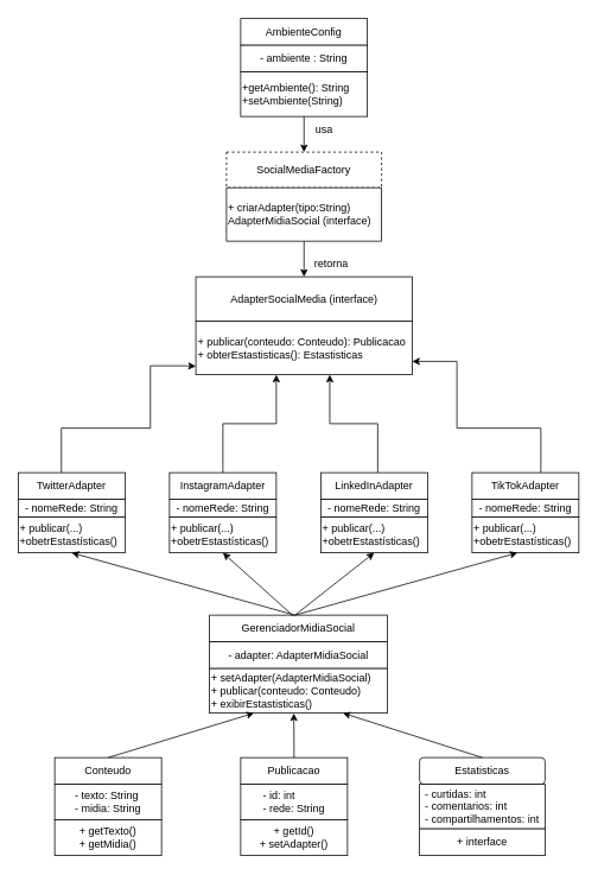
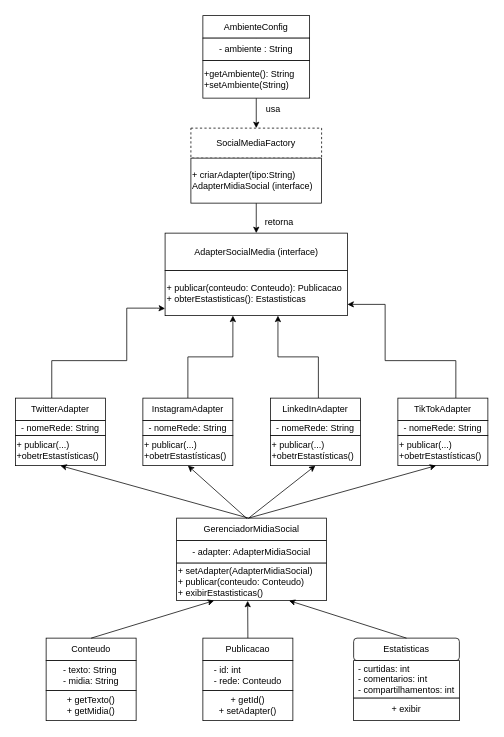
  <mxCell id="0" />
  <mxCell id="1" parent="0" />
  <mxCell id="2" value="" style="edgeStyle=orthogonalEdgeStyle;rounded=0;orthogonalLoop=1;jettySize=auto;html=1;" edge="1" parent="1" source="3" target="5"><mxGeometry relative="1" as="geometry" /></mxCell>
  <mxCell id="3" value="AmbienteConfig" style="rounded=0;whiteSpace=wrap;html=1;" vertex="1" parent="1"><mxGeometry x="270" y="20" width="142.34" height="30" as="geometry" /></mxCell>
  <mxCell id="4" value="" style="edgeStyle=orthogonalEdgeStyle;rounded=0;orthogonalLoop=1;jettySize=auto;html=1;" edge="1" parent="1" source="5" target="7"><mxGeometry relative="1" as="geometry" /></mxCell>
  <mxCell id="5" value="- ambiente : String" style="whiteSpace=wrap;html=1;rounded=0;" vertex="1" parent="1"><mxGeometry x="270" y="50" width="142.34" height="30" as="geometry" /></mxCell>
  <mxCell id="6" value="" style="edgeStyle=orthogonalEdgeStyle;rounded=0;orthogonalLoop=1;jettySize=auto;html=1;" edge="1" parent="1" source="7" target="9"><mxGeometry relative="1" as="geometry" /></mxCell>
  <mxCell id="7" value="&lt;div style=&quot;text-align: justify;&quot;&gt;&lt;span style=&quot;background-color: transparent; color: light-dark(rgb(0, 0, 0), rgb(255, 255, 255));&quot;&gt;+getAmbiente(): String&lt;/span&gt;&lt;/div&gt;&lt;div style=&quot;text-align: justify;&quot;&gt;+setAmbiente(String)&lt;/div&gt;" style="whiteSpace=wrap;html=1;rounded=0;align=left;" vertex="1" parent="1"><mxGeometry x="270" y="80" width="142.34" height="50" as="geometry" /></mxCell>
  <mxCell id="8" value="" style="edgeStyle=orthogonalEdgeStyle;rounded=0;orthogonalLoop=1;jettySize=auto;html=1;" edge="1" parent="1" source="9" target="11"><mxGeometry relative="1" as="geometry" /></mxCell>
  <mxCell id="9" value="SocialMediaFactory" style="whiteSpace=wrap;html=1;rounded=0;dashed=1;" vertex="1" parent="1"><mxGeometry x="254.04" y="170" width="174.26" height="40" as="geometry" /></mxCell>
  <mxCell id="10" value="" style="edgeStyle=orthogonalEdgeStyle;rounded=0;orthogonalLoop=1;jettySize=auto;html=1;" edge="1" parent="1" source="11" target="14"><mxGeometry relative="1" as="geometry" /></mxCell>
  <mxCell id="11" value="+ criarAdapter(tipo:String) AdapterMidiaSocial (interface)" style="whiteSpace=wrap;html=1;rounded=0;align=left;" vertex="1" parent="1"><mxGeometry x="254.04" y="210" width="174.26" height="60" as="geometry" /></mxCell>
  <mxCell id="12" value="usa" style="text;html=1;whiteSpace=wrap;strokeColor=none;fillColor=none;align=center;verticalAlign=middle;rounded=0;" vertex="1" parent="1"><mxGeometry x="334" y="130" width="60" height="30" as="geometry" /></mxCell>
  <mxCell id="13" value="" style="edgeStyle=orthogonalEdgeStyle;rounded=0;orthogonalLoop=1;jettySize=auto;html=1;" edge="1" parent="1" source="14" target="15"><mxGeometry relative="1" as="geometry" /></mxCell>
  <mxCell id="14" value="AdapterSocialMedia (interface)" style="whiteSpace=wrap;html=1;rounded=0;align=center;" vertex="1" parent="1"><mxGeometry x="219.61" y="310" width="243.12" height="50" as="geometry" /></mxCell>
  <mxCell id="15" value="+ publicar(conteudo: Conteudo): Publicacao&lt;div&gt;+ obterEstastisticas(): Estastisticas&lt;/div&gt;" style="whiteSpace=wrap;html=1;rounded=0;align=left;" vertex="1" parent="1"><mxGeometry x="219.61" y="360" width="243.12" height="60" as="geometry" /></mxCell>
  <mxCell id="16" value="retorna" style="text;html=1;whiteSpace=wrap;strokeColor=none;fillColor=none;align=center;verticalAlign=middle;rounded=0;" vertex="1" parent="1"><mxGeometry x="341.56" y="280" width="60" height="30" as="geometry" /></mxCell>
  <mxCell id="17" value="" style="edgeStyle=orthogonalEdgeStyle;rounded=0;orthogonalLoop=1;jettySize=auto;html=1;" edge="1" parent="1" source="19" target="21"><mxGeometry relative="1" as="geometry" /></mxCell>
  <mxCell id="18" value="" style="edgeStyle=orthogonalEdgeStyle;rounded=0;orthogonalLoop=1;jettySize=auto;html=1;entryX=0.006;entryY=0.843;entryDx=0;entryDy=0;entryPerimeter=0;" edge="1" parent="1"><mxGeometry relative="1" as="geometry"><mxPoint x="68.544" y="530" as="sourcePoint" /><mxPoint x="219.609" y="410.58" as="targetPoint" /><Array as="points"><mxPoint x="68.54" y="480" /><mxPoint x="168.54" y="480" /><mxPoint x="168.54" y="410" /><mxPoint x="208.54" y="410" /></Array></mxGeometry></mxCell>
  <mxCell id="19" value="TwitterAdapter" style="rounded=0;whiteSpace=wrap;html=1;" vertex="1" parent="1"><mxGeometry x="20" y="530" width="120" height="30" as="geometry" /></mxCell>
  <mxCell id="20" value="" style="edgeStyle=orthogonalEdgeStyle;rounded=0;orthogonalLoop=1;jettySize=auto;html=1;" edge="1" parent="1" source="21" target="22"><mxGeometry relative="1" as="geometry" /></mxCell>
  <mxCell id="21" value="- nomeRede: String" style="whiteSpace=wrap;html=1;rounded=0;" vertex="1" parent="1"><mxGeometry x="20" y="560" width="120" height="20" as="geometry" /></mxCell>
  <mxCell id="22" value="+ publicar(...)&lt;div&gt;+obetrEstastísticas()&lt;/div&gt;" style="whiteSpace=wrap;html=1;rounded=0;align=left;" vertex="1" parent="1"><mxGeometry x="20" y="580" width="120" height="40" as="geometry" /></mxCell>
  <mxCell id="23" value="" style="edgeStyle=orthogonalEdgeStyle;rounded=0;orthogonalLoop=1;jettySize=auto;html=1;" edge="1" parent="1" source="25" target="27"><mxGeometry relative="1" as="geometry" /></mxCell>
  <mxCell id="24" value="" style="edgeStyle=orthogonalEdgeStyle;rounded=0;orthogonalLoop=1;jettySize=auto;html=1;" edge="1" parent="1" source="25"><mxGeometry relative="1" as="geometry"><mxPoint x="310" y="420" as="targetPoint" /><Array as="points"><mxPoint x="250" y="475" /><mxPoint x="310" y="475" /><mxPoint x="310" y="420" /></Array></mxGeometry></mxCell>
  <mxCell id="25" value="InstagramAdapter" style="rounded=0;whiteSpace=wrap;html=1;" vertex="1" parent="1"><mxGeometry x="190" y="530" width="120" height="30" as="geometry" /></mxCell>
  <mxCell id="26" value="" style="edgeStyle=orthogonalEdgeStyle;rounded=0;orthogonalLoop=1;jettySize=auto;html=1;" edge="1" parent="1" source="27" target="28"><mxGeometry relative="1" as="geometry" /></mxCell>
  <mxCell id="27" value="- nomeRede: String" style="whiteSpace=wrap;html=1;rounded=0;" vertex="1" parent="1"><mxGeometry x="190" y="560" width="120" height="20" as="geometry" /></mxCell>
  <mxCell id="28" value="+ publicar(...)&lt;div&gt;+obetrEstastísticas()&lt;/div&gt;" style="whiteSpace=wrap;html=1;rounded=0;align=left;" vertex="1" parent="1"><mxGeometry x="190" y="580" width="120" height="40" as="geometry" /></mxCell>
  <mxCell id="29" value="" style="edgeStyle=orthogonalEdgeStyle;rounded=0;orthogonalLoop=1;jettySize=auto;html=1;" edge="1" parent="1" source="31" target="33"><mxGeometry relative="1" as="geometry" /></mxCell>
  <mxCell id="30" value="" style="edgeStyle=orthogonalEdgeStyle;rounded=0;orthogonalLoop=1;jettySize=auto;html=1;entryX=0.619;entryY=1;entryDx=0;entryDy=0;entryPerimeter=0;" edge="1" parent="1" target="15"><mxGeometry relative="1" as="geometry"><mxPoint x="424.004" y="530" as="sourcePoint" /><mxPoint x="304.004" y="420" as="targetPoint" /><Array as="points"><mxPoint x="424" y="475" /><mxPoint x="370" y="475" /></Array></mxGeometry></mxCell>
  <mxCell id="31" value="LinkedInAdapter" style="rounded=0;whiteSpace=wrap;html=1;" vertex="1" parent="1"><mxGeometry x="360" y="530" width="120" height="30" as="geometry" /></mxCell>
  <mxCell id="32" value="" style="edgeStyle=orthogonalEdgeStyle;rounded=0;orthogonalLoop=1;jettySize=auto;html=1;" edge="1" parent="1" source="33" target="34"><mxGeometry relative="1" as="geometry" /></mxCell>
  <mxCell id="33" value="- nomeRede: String" style="whiteSpace=wrap;html=1;rounded=0;" vertex="1" parent="1"><mxGeometry x="360" y="560" width="120" height="20" as="geometry" /></mxCell>
  <mxCell id="34" value="+ publicar(...)&lt;div&gt;+obetrEstastísticas()&lt;/div&gt;" style="whiteSpace=wrap;html=1;rounded=0;align=left;" vertex="1" parent="1"><mxGeometry x="360" y="580" width="120" height="40" as="geometry" /></mxCell>
  <mxCell id="35" value="" style="edgeStyle=orthogonalEdgeStyle;rounded=0;orthogonalLoop=1;jettySize=auto;html=1;" edge="1" parent="1" source="37" target="39"><mxGeometry relative="1" as="geometry" /></mxCell>
  <mxCell id="36" value="" style="edgeStyle=orthogonalEdgeStyle;rounded=0;orthogonalLoop=1;jettySize=auto;html=1;entryX=1;entryY=0.75;entryDx=0;entryDy=0;" edge="1" parent="1" target="15"><mxGeometry relative="1" as="geometry"><mxPoint x="607.314" y="530" as="sourcePoint" /><mxPoint x="480.01" y="405" as="targetPoint" /><Array as="points"><mxPoint x="607" y="480" /><mxPoint x="513" y="480" /><mxPoint x="513" y="405" /></Array></mxGeometry></mxCell>
  <mxCell id="37" value="TikTok&lt;span style=&quot;background-color: transparent; color: light-dark(rgb(0, 0, 0), rgb(255, 255, 255));&quot;&gt;Adapter&lt;/span&gt;" style="rounded=0;whiteSpace=wrap;html=1;" vertex="1" parent="1"><mxGeometry x="530" y="530" width="120" height="30" as="geometry" /></mxCell>
  <mxCell id="38" value="" style="edgeStyle=orthogonalEdgeStyle;rounded=0;orthogonalLoop=1;jettySize=auto;html=1;" edge="1" parent="1" source="39" target="40"><mxGeometry relative="1" as="geometry" /></mxCell>
  <mxCell id="39" value="- nomeRede: String" style="whiteSpace=wrap;html=1;rounded=0;" vertex="1" parent="1"><mxGeometry x="530" y="560" width="120" height="20" as="geometry" /></mxCell>
  <mxCell id="40" value="+ publicar(...)&lt;div&gt;+obetrEstastísticas()&lt;/div&gt;" style="whiteSpace=wrap;html=1;rounded=0;align=left;" vertex="1" parent="1"><mxGeometry x="530" y="580" width="120" height="40" as="geometry" /></mxCell>
  <mxCell id="41" value="" style="edgeStyle=orthogonalEdgeStyle;rounded=0;orthogonalLoop=1;jettySize=auto;html=1;" edge="1" parent="1" source="42" target="44"><mxGeometry relative="1" as="geometry" /></mxCell>
  <mxCell id="42" value="GerenciadorMidiaSocial" style="rounded=0;whiteSpace=wrap;html=1;" vertex="1" parent="1"><mxGeometry x="235" y="690" width="199.83" height="30" as="geometry" /></mxCell>
  <mxCell id="43" value="" style="edgeStyle=orthogonalEdgeStyle;rounded=0;orthogonalLoop=1;jettySize=auto;html=1;" edge="1" parent="1" source="44" target="45"><mxGeometry relative="1" as="geometry" /></mxCell>
  <mxCell id="44" value="- adapter: AdapterMidiaSocial" style="whiteSpace=wrap;html=1;rounded=0;" vertex="1" parent="1"><mxGeometry x="235" y="720" width="199.83" height="30" as="geometry" /></mxCell>
  <mxCell id="45" value="&lt;div style=&quot;text-align: justify;&quot;&gt;+ setAdapter(AdapterMidiaSocial)&lt;/div&gt;&lt;div style=&quot;text-align: justify;&quot;&gt;+ publicar(conteudo: Conteudo)&lt;/div&gt;&lt;div style=&quot;text-align: justify;&quot;&gt;+ exibirEstastisticas()&lt;/div&gt;" style="whiteSpace=wrap;html=1;rounded=0;align=left;" vertex="1" parent="1"><mxGeometry x="235" y="750" width="199.83" height="50" as="geometry" /></mxCell>
  <mxCell id="46" value="" style="endArrow=classic;html=1;rounded=0;exitX=0.48;exitY=0;exitDx=0;exitDy=0;exitPerimeter=0;entryX=0.425;entryY=1;entryDx=0;entryDy=0;entryPerimeter=0;" edge="1" parent="1" source="42" target="40"><mxGeometry width="50" height="50" relative="1" as="geometry"><mxPoint x="351" y="700" as="sourcePoint" /><mxPoint x="401" y="650" as="targetPoint" /></mxGeometry></mxCell>
  <mxCell id="47" value="" style="endArrow=classic;html=1;rounded=0;entryX=0.5;entryY=1;entryDx=0;entryDy=0;" edge="1" parent="1" target="34"><mxGeometry width="50" height="50" relative="1" as="geometry"><mxPoint x="331" y="690" as="sourcePoint" /><mxPoint x="401" y="650" as="targetPoint" /></mxGeometry></mxCell>
  <mxCell id="48" value="" style="endArrow=classic;html=1;rounded=0;exitX=0.47;exitY=0.024;exitDx=0;exitDy=0;exitPerimeter=0;entryX=0.5;entryY=1;entryDx=0;entryDy=0;" edge="1" parent="1" source="42" target="28"><mxGeometry width="50" height="50" relative="1" as="geometry"><mxPoint x="351" y="700" as="sourcePoint" /><mxPoint x="401" y="650" as="targetPoint" /></mxGeometry></mxCell>
  <mxCell id="49" value="" style="endArrow=classic;html=1;rounded=0;entryX=0.5;entryY=1;entryDx=0;entryDy=0;" edge="1" parent="1" target="22"><mxGeometry width="50" height="50" relative="1" as="geometry"><mxPoint x="331" y="690" as="sourcePoint" /><mxPoint x="401" y="650" as="targetPoint" /></mxGeometry></mxCell>
  <mxCell id="50" value="" style="edgeStyle=orthogonalEdgeStyle;rounded=0;orthogonalLoop=1;jettySize=auto;html=1;" edge="1" parent="1" source="51" target="53"><mxGeometry relative="1" as="geometry" /></mxCell>
  <mxCell id="51" value="Conteudo" style="rounded=0;whiteSpace=wrap;html=1;" vertex="1" parent="1"><mxGeometry x="61" y="850" width="120" height="30" as="geometry" /></mxCell>
  <mxCell id="52" value="" style="edgeStyle=orthogonalEdgeStyle;rounded=0;orthogonalLoop=1;jettySize=auto;html=1;" edge="1" parent="1" source="53" target="54"><mxGeometry relative="1" as="geometry" /></mxCell>
  <mxCell id="53" value="&lt;div style=&quot;text-align: justify;&quot;&gt;&lt;span style=&quot;background-color: transparent; color: light-dark(rgb(0, 0, 0), rgb(255, 255, 255));&quot;&gt;- texto: String&lt;/span&gt;&lt;/div&gt;&lt;div style=&quot;text-align: justify;&quot;&gt;- midia: String&lt;/div&gt;" style="rounded=0;whiteSpace=wrap;html=1;" vertex="1" parent="1"><mxGeometry x="61" y="880" width="120" height="40" as="geometry" /></mxCell>
  <mxCell id="54" value="+ getTexto()&lt;div style=&quot;text-align: justify;&quot;&gt;+ getMidia()&lt;/div&gt;" style="rounded=0;whiteSpace=wrap;html=1;align=center;" vertex="1" parent="1"><mxGeometry x="61" y="920" width="120" height="40" as="geometry" /></mxCell>
  <mxCell id="55" value="" style="edgeStyle=orthogonalEdgeStyle;rounded=0;orthogonalLoop=1;jettySize=auto;html=1;" edge="1" parent="1" source="56" target="58"><mxGeometry relative="1" as="geometry" /></mxCell>
  <mxCell id="56" value="Publicacao" style="rounded=0;whiteSpace=wrap;html=1;" vertex="1" parent="1"><mxGeometry x="270" y="850" width="120" height="30" as="geometry" /></mxCell>
  <mxCell id="57" value="" style="edgeStyle=orthogonalEdgeStyle;rounded=0;orthogonalLoop=1;jettySize=auto;html=1;" edge="1" parent="1" source="58" target="59"><mxGeometry relative="1" as="geometry" /></mxCell>
- <mxCell id="58" value="&lt;div style=&quot;text-align: justify;&quot;&gt;- id: int&lt;/div&gt;&lt;div style=&quot;text-align: justify;&quot;&gt;- rede: String&lt;/div&gt;" style="rounded=0;whiteSpace=wrap;html=1;" vertex="1" parent="1"><mxGeometry x="270" y="880" width="120" height="40" as="geometry" /></mxCell>
+ <mxCell id="58" value="&lt;div style=&quot;text-align: justify;&quot;&gt;- id: int&lt;/div&gt;&lt;div style=&quot;text-align: justify;&quot;&gt;- rede: Conteudo&lt;/div&gt;" style="rounded=0;whiteSpace=wrap;html=1;" vertex="1" parent="1"><mxGeometry x="270" y="880" width="120" height="40" as="geometry" /></mxCell>
  <mxCell id="59" value="+ getId()&lt;div&gt;+ setAdapter()&lt;/div&gt;" style="rounded=0;whiteSpace=wrap;html=1;align=center;" vertex="1" parent="1"><mxGeometry x="270" y="920" width="120" height="40" as="geometry" /></mxCell>
  <mxCell id="60" value="" style="edgeStyle=orthogonalEdgeStyle;rounded=0;orthogonalLoop=1;jettySize=auto;html=1;" edge="1" parent="1" source="61" target="63"><mxGeometry relative="1" as="geometry" /></mxCell>
  <mxCell id="61" value="Estatisticas" style="whiteSpace=wrap;html=1;rounded=1;" vertex="1" parent="1"><mxGeometry x="471" y="850" width="141" height="30" as="geometry" /></mxCell>
  <mxCell id="62" value="" style="edgeStyle=orthogonalEdgeStyle;rounded=0;orthogonalLoop=1;jettySize=auto;html=1;" edge="1" parent="1" source="63" target="64"><mxGeometry relative="1" as="geometry" /></mxCell>
  <mxCell id="63" value="&lt;div style=&quot;text-align: justify;&quot;&gt;- curtidas: int&lt;/div&gt;&lt;div style=&quot;text-align: justify;&quot;&gt;- comentarios: int&lt;/div&gt;&lt;div style=&quot;text-align: justify;&quot;&gt;- compartilhamentos: int&lt;/div&gt;" style="rounded=0;whiteSpace=wrap;html=1;" vertex="1" parent="1"><mxGeometry x="471" y="880" width="141" height="50" as="geometry" /></mxCell>
- <mxCell id="64" value="+ interface" style="rounded=0;whiteSpace=wrap;html=1;align=center;" vertex="1" parent="1"><mxGeometry x="471" y="930" width="141" height="30" as="geometry" /></mxCell>
+ <mxCell id="64" value="+ exibir" style="rounded=0;whiteSpace=wrap;html=1;align=center;" vertex="1" parent="1"><mxGeometry x="471" y="930" width="141" height="30" as="geometry" /></mxCell>
  <mxCell id="65" value="" style="endArrow=classic;html=1;rounded=0;exitX=0.5;exitY=0;exitDx=0;exitDy=0;entryX=0.474;entryY=1.005;entryDx=0;entryDy=0;entryPerimeter=0;" edge="1" parent="1" source="56" target="45"><mxGeometry width="50" height="50" relative="1" as="geometry"><mxPoint x="281" y="850" as="sourcePoint" /><mxPoint x="331" y="800" as="targetPoint" /></mxGeometry></mxCell>
  <mxCell id="66" value="" style="endArrow=classic;html=1;rounded=0;exitX=0.5;exitY=0;exitDx=0;exitDy=0;entryX=0.25;entryY=1;entryDx=0;entryDy=0;" edge="1" parent="1" source="51" target="45"><mxGeometry width="50" height="50" relative="1" as="geometry"><mxPoint x="281" y="850" as="sourcePoint" /><mxPoint x="331" y="800" as="targetPoint" /></mxGeometry></mxCell>
  <mxCell id="67" value="" style="endArrow=classic;html=1;rounded=0;exitX=0.5;exitY=0;exitDx=0;exitDy=0;entryX=0.75;entryY=1;entryDx=0;entryDy=0;" edge="1" parent="1" source="61" target="45"><mxGeometry width="50" height="50" relative="1" as="geometry"><mxPoint x="281" y="850" as="sourcePoint" /><mxPoint x="331" y="800" as="targetPoint" /></mxGeometry></mxCell>
